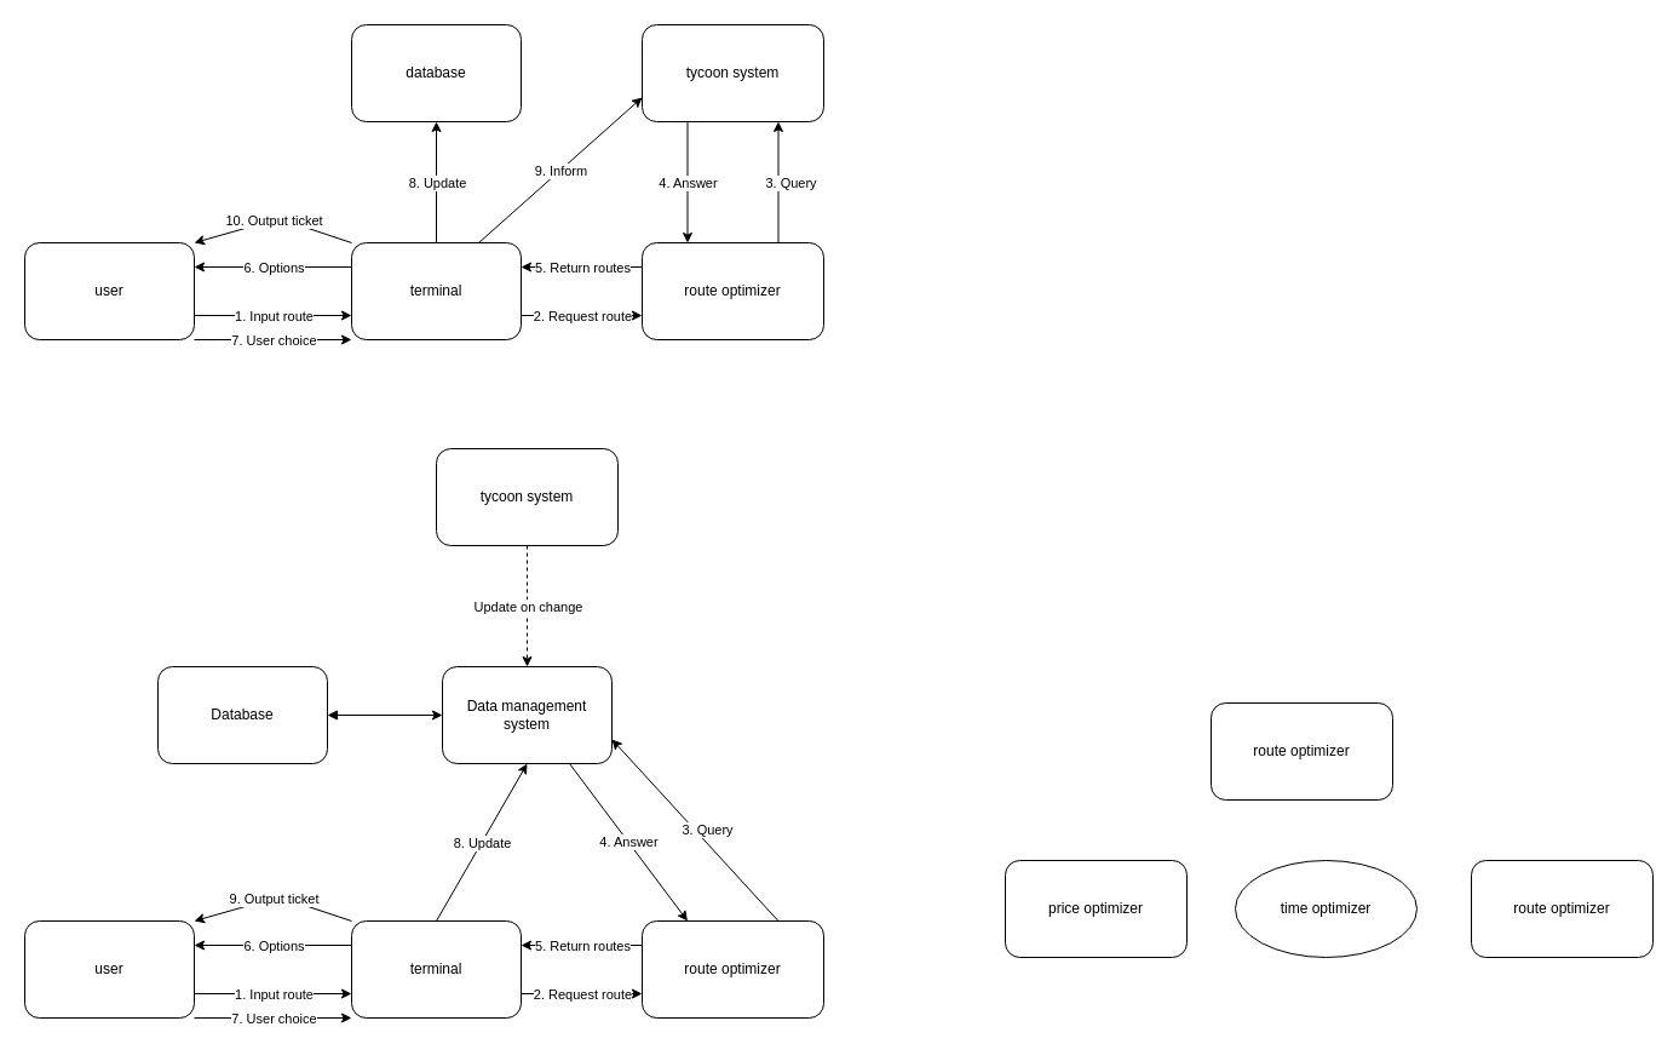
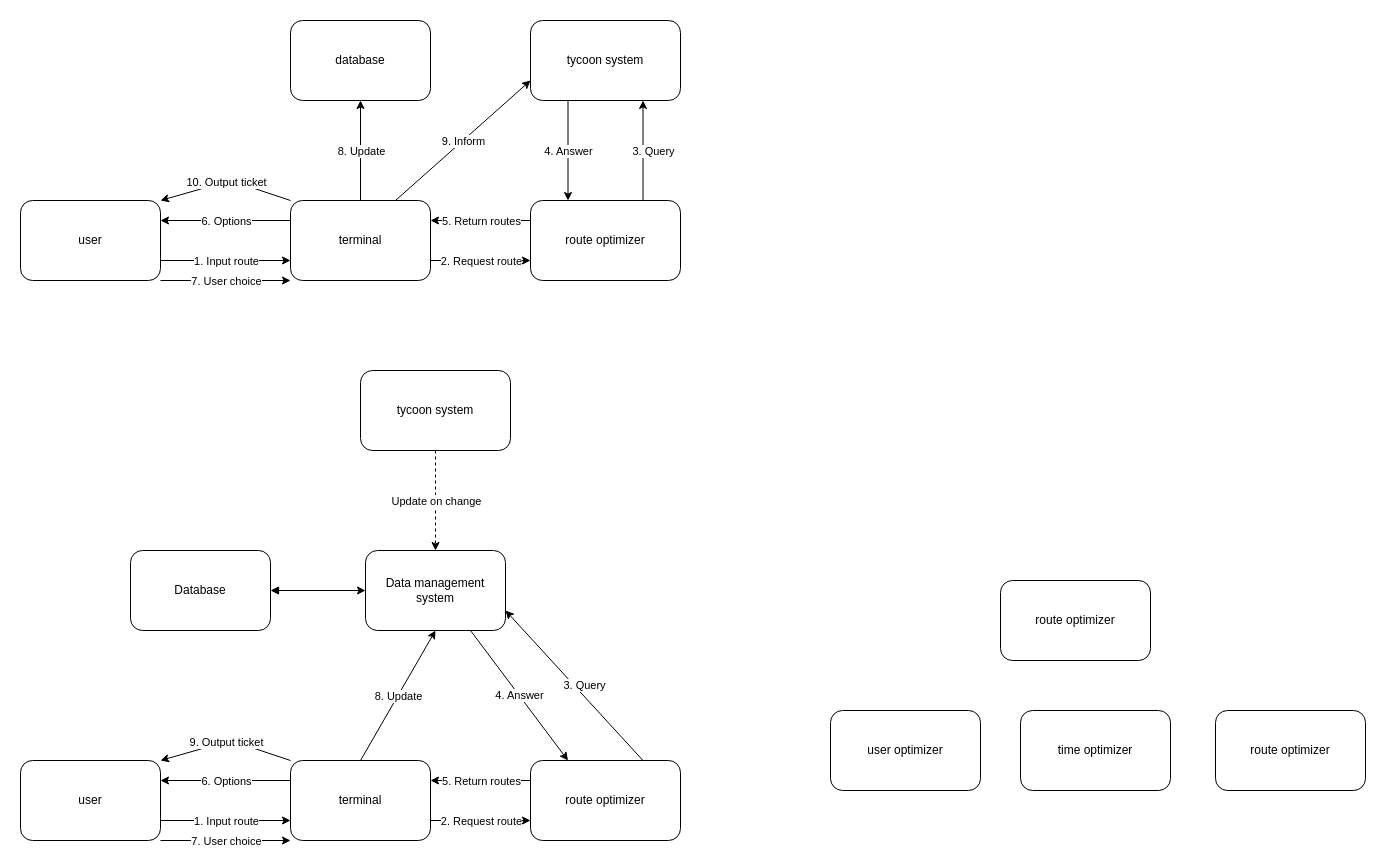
  <mxCell id="0" />
  <mxCell id="1" parent="0" />
  <mxCell id="2" value="user" style="rounded=1;whiteSpace=wrap;html=1;" parent="1" vertex="1"><mxGeometry x="20" y="200" width="140" height="80" as="geometry" /></mxCell>
  <mxCell id="3" value="terminal" style="rounded=1;whiteSpace=wrap;html=1;" parent="1" vertex="1"><mxGeometry x="290" y="200" width="140" height="80" as="geometry" /></mxCell>
  <mxCell id="4" value="route optimizer" style="rounded=1;whiteSpace=wrap;html=1;" parent="1" vertex="1"><mxGeometry x="530" y="200" width="150" height="80" as="geometry" /></mxCell>
  <mxCell id="5" value="database" style="rounded=1;whiteSpace=wrap;html=1;" parent="1" vertex="1"><mxGeometry x="290" y="20" width="140" height="80" as="geometry" /></mxCell>
  <mxCell id="6" value="tycoon system" style="rounded=1;whiteSpace=wrap;html=1;" parent="1" vertex="1"><mxGeometry x="530" y="20" width="150" height="80" as="geometry" /></mxCell>
  <mxCell id="7" value="" style="endArrow=classic;html=1;exitX=0.75;exitY=0;exitDx=0;exitDy=0;entryX=0.75;entryY=1;entryDx=0;entryDy=0;" parent="1" source="4" target="6" edge="1"><mxGeometry relative="1" as="geometry"><mxPoint x="610" y="150" as="sourcePoint" /><mxPoint x="710" y="150" as="targetPoint" /><Array as="points" /></mxGeometry></mxCell>
  <mxCell id="8" value="3. Query" style="edgeLabel;resizable=0;html=1;align=center;verticalAlign=middle;rounded=1;" parent="7" connectable="0" vertex="1"><mxGeometry relative="1" as="geometry"><mxPoint x="10" as="offset" /></mxGeometry></mxCell>
  <mxCell id="9" value="" style="endArrow=classic;html=1;exitX=0.75;exitY=0;exitDx=0;exitDy=0;entryX=0;entryY=0.75;entryDx=0;entryDy=0;" parent="1" source="3" target="6" edge="1"><mxGeometry relative="1" as="geometry"><mxPoint x="390" y="180" as="sourcePoint" /><mxPoint x="490" y="180" as="targetPoint" /></mxGeometry></mxCell>
  <mxCell id="10" value="9. Inform" style="edgeLabel;resizable=0;html=1;align=center;verticalAlign=middle;rounded=1;" parent="9" connectable="0" vertex="1"><mxGeometry relative="1" as="geometry" /></mxCell>
  <mxCell id="11" value="" style="endArrow=classic;html=1;exitX=0.5;exitY=0;exitDx=0;exitDy=0;entryX=0.5;entryY=1;entryDx=0;entryDy=0;" parent="1" source="3" target="5" edge="1"><mxGeometry relative="1" as="geometry"><mxPoint x="320" y="120" as="sourcePoint" /><mxPoint x="420" y="120" as="targetPoint" /></mxGeometry></mxCell>
  <mxCell id="12" value="8. Update" style="edgeLabel;resizable=0;html=1;align=center;verticalAlign=middle;rounded=1;" parent="11" connectable="0" vertex="1"><mxGeometry relative="1" as="geometry" /></mxCell>
  <mxCell id="13" value="" style="endArrow=classic;html=1;exitX=0.25;exitY=1;exitDx=0;exitDy=0;entryX=0.25;entryY=0;entryDx=0;entryDy=0;" parent="1" source="6" target="4" edge="1"><mxGeometry relative="1" as="geometry"><mxPoint x="520" y="160" as="sourcePoint" /><mxPoint x="620" y="160" as="targetPoint" /></mxGeometry></mxCell>
  <mxCell id="14" value="4. Answer" style="edgeLabel;resizable=0;html=1;align=center;verticalAlign=middle;rounded=1;" parent="13" connectable="0" vertex="1"><mxGeometry relative="1" as="geometry" /></mxCell>
  <mxCell id="15" value="" style="endArrow=classic;html=1;entryX=1;entryY=0.25;entryDx=0;entryDy=0;exitX=0;exitY=0.25;exitDx=0;exitDy=0;" parent="1" source="4" target="3" edge="1"><mxGeometry relative="1" as="geometry"><mxPoint x="425" y="180" as="sourcePoint" /><mxPoint x="525" y="180" as="targetPoint" /></mxGeometry></mxCell>
  <mxCell id="16" value="5. Return routes" style="edgeLabel;resizable=0;html=1;align=center;verticalAlign=middle;rounded=1;" parent="15" connectable="0" vertex="1"><mxGeometry relative="1" as="geometry" /></mxCell>
  <mxCell id="17" value="" style="endArrow=classic;html=1;entryX=0;entryY=0.75;entryDx=0;entryDy=0;exitX=1;exitY=0.75;exitDx=0;exitDy=0;" parent="1" source="3" target="4" edge="1"><mxGeometry relative="1" as="geometry"><mxPoint x="490" y="290" as="sourcePoint" /><mxPoint x="370" y="290" as="targetPoint" /></mxGeometry></mxCell>
  <mxCell id="18" value="2. Request route" style="edgeLabel;resizable=0;html=1;align=center;verticalAlign=middle;rounded=1;" parent="17" connectable="0" vertex="1"><mxGeometry relative="1" as="geometry" /></mxCell>
  <mxCell id="19" value="" style="endArrow=classic;html=1;exitX=0;exitY=0;exitDx=0;exitDy=0;entryX=1;entryY=0;entryDx=0;entryDy=0;" parent="1" source="3" target="2" edge="1"><mxGeometry relative="1" as="geometry"><mxPoint x="120" y="145" as="sourcePoint" /><mxPoint x="270" y="30" as="targetPoint" /><Array as="points"><mxPoint x="230" y="180" /></Array></mxGeometry></mxCell>
  <mxCell id="20" value="10. Output ticket" style="edgeLabel;resizable=0;html=1;align=center;verticalAlign=middle;rounded=1;" parent="19" connectable="0" vertex="1"><mxGeometry relative="1" as="geometry" /></mxCell>
  <mxCell id="21" value="" style="endArrow=classic;html=1;exitX=0;exitY=0.25;exitDx=0;exitDy=0;entryX=1;entryY=0.25;entryDx=0;entryDy=0;" parent="1" source="3" target="2" edge="1"><mxGeometry relative="1" as="geometry"><mxPoint x="70" y="117.5" as="sourcePoint" /><mxPoint x="220" y="2.5" as="targetPoint" /></mxGeometry></mxCell>
  <mxCell id="22" value="6. Options" style="edgeLabel;resizable=0;html=1;align=center;verticalAlign=middle;rounded=1;" parent="21" connectable="0" vertex="1"><mxGeometry relative="1" as="geometry" /></mxCell>
  <mxCell id="23" value="" style="endArrow=classic;html=1;exitX=1;exitY=1;exitDx=0;exitDy=0;entryX=0;entryY=1;entryDx=0;entryDy=0;" parent="1" source="2" target="3" edge="1"><mxGeometry relative="1" as="geometry"><mxPoint x="340" y="360" as="sourcePoint" /><mxPoint x="240" y="370" as="targetPoint" /><Array as="points"><mxPoint x="230" y="280" /></Array></mxGeometry></mxCell>
  <mxCell id="24" value="7. User choice" style="edgeLabel;resizable=0;html=1;align=center;verticalAlign=middle;rounded=1;" parent="23" connectable="0" vertex="1"><mxGeometry relative="1" as="geometry" /></mxCell>
  <mxCell id="25" value="user" style="rounded=1;whiteSpace=wrap;html=1;" parent="1" vertex="1"><mxGeometry x="20" y="760" width="140" height="80" as="geometry" /></mxCell>
  <mxCell id="26" value="terminal" style="rounded=1;whiteSpace=wrap;html=1;" parent="1" vertex="1"><mxGeometry x="290" y="760" width="140" height="80" as="geometry" /></mxCell>
  <mxCell id="27" value="route optimizer" style="rounded=1;whiteSpace=wrap;html=1;" parent="1" vertex="1"><mxGeometry x="530" y="760" width="150" height="80" as="geometry" /></mxCell>
  <mxCell id="28" value="Data management system" style="rounded=1;whiteSpace=wrap;html=1;" parent="1" vertex="1"><mxGeometry x="365" y="550" width="140" height="80" as="geometry" /></mxCell>
  <mxCell id="29" value="tycoon system" style="rounded=1;whiteSpace=wrap;html=1;" parent="1" vertex="1"><mxGeometry x="360" y="370" width="150" height="80" as="geometry" /></mxCell>
  <mxCell id="30" value="" style="endArrow=classic;html=1;exitX=0.75;exitY=0;exitDx=0;exitDy=0;entryX=1;entryY=0.75;entryDx=0;entryDy=0;" parent="1" source="27" target="28" edge="1"><mxGeometry relative="1" as="geometry"><mxPoint x="635" y="589" as="sourcePoint" /><mxPoint x="735" y="589" as="targetPoint" /><Array as="points" /></mxGeometry></mxCell>
  <mxCell id="31" value="3. Query" style="edgeLabel;resizable=0;html=1;align=center;verticalAlign=middle;rounded=1;" parent="30" connectable="0" vertex="1"><mxGeometry relative="1" as="geometry"><mxPoint x="10" as="offset" /></mxGeometry></mxCell>
  <mxCell id="32" value="" style="endArrow=classic;html=1;exitX=0.5;exitY=0;exitDx=0;exitDy=0;entryX=0.5;entryY=1;entryDx=0;entryDy=0;" parent="1" source="26" target="28" edge="1"><mxGeometry relative="1" as="geometry"><mxPoint x="345" y="559" as="sourcePoint" /><mxPoint x="445" y="559" as="targetPoint" /></mxGeometry></mxCell>
  <mxCell id="33" value="8. Update" style="edgeLabel;resizable=0;html=1;align=center;verticalAlign=middle;rounded=1;" parent="32" connectable="0" vertex="1"><mxGeometry relative="1" as="geometry" /></mxCell>
  <mxCell id="34" value="" style="endArrow=classic;html=1;exitX=0.75;exitY=1;exitDx=0;exitDy=0;entryX=0.25;entryY=0;entryDx=0;entryDy=0;" parent="1" source="28" target="27" edge="1"><mxGeometry relative="1" as="geometry"><mxPoint x="545" y="599" as="sourcePoint" /><mxPoint x="645" y="599" as="targetPoint" /></mxGeometry></mxCell>
  <mxCell id="35" value="4. Answer" style="edgeLabel;resizable=0;html=1;align=center;verticalAlign=middle;rounded=1;" parent="34" connectable="0" vertex="1"><mxGeometry relative="1" as="geometry" /></mxCell>
  <mxCell id="36" value="" style="endArrow=classic;html=1;entryX=1;entryY=0.25;entryDx=0;entryDy=0;exitX=0;exitY=0.25;exitDx=0;exitDy=0;" parent="1" source="27" target="26" edge="1"><mxGeometry relative="1" as="geometry"><mxPoint x="425" y="740" as="sourcePoint" /><mxPoint x="525" y="740" as="targetPoint" /></mxGeometry></mxCell>
  <mxCell id="37" value="5. Return routes" style="edgeLabel;resizable=0;html=1;align=center;verticalAlign=middle;rounded=1;" parent="36" connectable="0" vertex="1"><mxGeometry relative="1" as="geometry" /></mxCell>
  <mxCell id="38" value="" style="endArrow=classic;html=1;entryX=0;entryY=0.75;entryDx=0;entryDy=0;exitX=1;exitY=0.75;exitDx=0;exitDy=0;" parent="1" source="26" target="27" edge="1"><mxGeometry relative="1" as="geometry"><mxPoint x="490" y="850" as="sourcePoint" /><mxPoint x="370" y="850" as="targetPoint" /></mxGeometry></mxCell>
  <mxCell id="39" value="2. Request route" style="edgeLabel;resizable=0;html=1;align=center;verticalAlign=middle;rounded=1;" parent="38" connectable="0" vertex="1"><mxGeometry relative="1" as="geometry" /></mxCell>
  <mxCell id="40" value="" style="endArrow=classic;html=1;exitX=0;exitY=0;exitDx=0;exitDy=0;entryX=1;entryY=0;entryDx=0;entryDy=0;" parent="1" source="26" target="25" edge="1"><mxGeometry relative="1" as="geometry"><mxPoint x="120" y="705" as="sourcePoint" /><mxPoint x="270" y="590" as="targetPoint" /><Array as="points"><mxPoint x="230" y="740" /></Array></mxGeometry></mxCell>
  <mxCell id="41" value="9. Output ticket" style="edgeLabel;resizable=0;html=1;align=center;verticalAlign=middle;rounded=1;" parent="40" connectable="0" vertex="1"><mxGeometry relative="1" as="geometry" /></mxCell>
  <mxCell id="42" value="" style="endArrow=classic;html=1;exitX=0;exitY=0.25;exitDx=0;exitDy=0;entryX=1;entryY=0.25;entryDx=0;entryDy=0;" parent="1" source="26" target="25" edge="1"><mxGeometry relative="1" as="geometry"><mxPoint x="70" y="677.5" as="sourcePoint" /><mxPoint x="220" y="562.5" as="targetPoint" /></mxGeometry></mxCell>
  <mxCell id="43" value="6. Options" style="edgeLabel;resizable=0;html=1;align=center;verticalAlign=middle;rounded=1;" parent="42" connectable="0" vertex="1"><mxGeometry relative="1" as="geometry" /></mxCell>
  <mxCell id="44" value="" style="endArrow=classic;html=1;exitX=1;exitY=1;exitDx=0;exitDy=0;entryX=0;entryY=1;entryDx=0;entryDy=0;" parent="1" source="25" target="26" edge="1"><mxGeometry relative="1" as="geometry"><mxPoint x="340" y="920" as="sourcePoint" /><mxPoint x="290" y="940" as="targetPoint" /><Array as="points"><mxPoint x="230" y="840" /></Array></mxGeometry></mxCell>
  <mxCell id="45" value="7. User choice" style="edgeLabel;resizable=0;html=1;align=center;verticalAlign=middle;rounded=1;" parent="44" connectable="0" vertex="1"><mxGeometry relative="1" as="geometry" /></mxCell>
  <mxCell id="46" value="" style="endArrow=classic;html=1;entryX=0;entryY=0.75;entryDx=0;entryDy=0;exitX=1;exitY=0.75;exitDx=0;exitDy=0;" parent="1" source="2" target="3" edge="1"><mxGeometry relative="1" as="geometry"><mxPoint x="240" y="350" as="sourcePoint" /><mxPoint x="110" y="350" as="targetPoint" /><Array as="points"><mxPoint x="220" y="260" /></Array></mxGeometry></mxCell>
  <mxCell id="47" value="1. Input route" style="edgeLabel;resizable=0;html=1;align=center;verticalAlign=middle;rounded=1;" parent="46" connectable="0" vertex="1"><mxGeometry relative="1" as="geometry" /></mxCell>
  <mxCell id="48" value="" style="endArrow=classic;html=1;entryX=0;entryY=0.75;entryDx=0;entryDy=0;exitX=1;exitY=0.75;exitDx=0;exitDy=0;" parent="1" source="25" target="26" edge="1"><mxGeometry relative="1" as="geometry"><mxPoint x="160" y="590" as="sourcePoint" /><mxPoint x="290" y="590" as="targetPoint" /><Array as="points" /></mxGeometry></mxCell>
  <mxCell id="49" value="1. Input route" style="edgeLabel;resizable=0;html=1;align=center;verticalAlign=middle;rounded=1;" parent="48" connectable="0" vertex="1"><mxGeometry relative="1" as="geometry" /></mxCell>
  <mxCell id="50" value="" style="endArrow=classic;html=1;exitX=0.5;exitY=1;exitDx=0;exitDy=0;dashed=1;" parent="1" source="29" target="28" edge="1"><mxGeometry relative="1" as="geometry"><mxPoint x="440" y="580" as="sourcePoint" /><mxPoint x="440" y="510" as="targetPoint" /><Array as="points" /></mxGeometry></mxCell>
  <mxCell id="51" value="Update on change" style="edgeLabel;resizable=0;html=1;align=center;verticalAlign=middle;rounded=1;" parent="50" connectable="0" vertex="1"><mxGeometry relative="1" as="geometry" /></mxCell>
  <mxCell id="52" value="route optimizer" style="rounded=1;whiteSpace=wrap;html=1;" parent="1" vertex="1"><mxGeometry x="1000" y="580" width="150" height="80" as="geometry" /></mxCell>
- <mxCell id="53" value="time optimizer" style="ellipse;whiteSpace=wrap;html=1;" parent="1" vertex="1"><mxGeometry x="1020" y="710" width="150" height="80" as="geometry" /></mxCell>
+ <mxCell id="53" value="time optimizer" style="rounded=1;whiteSpace=wrap;html=1;" parent="1" vertex="1"><mxGeometry x="1020" y="710" width="150" height="80" as="geometry" /></mxCell>
  <mxCell id="54" value="route optimizer" style="rounded=1;whiteSpace=wrap;html=1;" parent="1" vertex="1"><mxGeometry x="1215" y="710" width="150" height="80" as="geometry" /></mxCell>
- <mxCell id="55" value="price optimizer" style="rounded=1;whiteSpace=wrap;html=1;" parent="1" vertex="1"><mxGeometry x="830" y="710" width="150" height="80" as="geometry" /></mxCell>
+ <mxCell id="55" value="user optimizer" style="rounded=1;whiteSpace=wrap;html=1;" parent="1" vertex="1"><mxGeometry x="830" y="710" width="150" height="80" as="geometry" /></mxCell>
  <mxCell id="56" value="Database" style="rounded=1;whiteSpace=wrap;html=1;" vertex="1" parent="1"><mxGeometry x="130" y="550" width="140" height="80" as="geometry" /></mxCell>
  <mxCell id="57" value="" style="edgeStyle=orthogonalEdgeStyle;html=1;endArrow=classic;elbow=vertical;startArrow=block;startFill=1;endFill=1;strokeColor=default;rounded=1;hachureGap=4;fontFamily=Helvetica;fontSource=https%3A%2F%2Ffonts.googleapis.com%2Fcss%3Ffamily%3DArchitects%2BDaughter;fontSize=11;entryX=0;entryY=0.5;entryDx=0;entryDy=0;exitX=1;exitY=0.5;exitDx=0;exitDy=0;" edge="1" parent="1" source="56" target="28"><mxGeometry width="100" relative="1" as="geometry"><mxPoint x="190" y="660" as="sourcePoint" /><mxPoint x="395" y="679" as="targetPoint" /></mxGeometry></mxCell>
